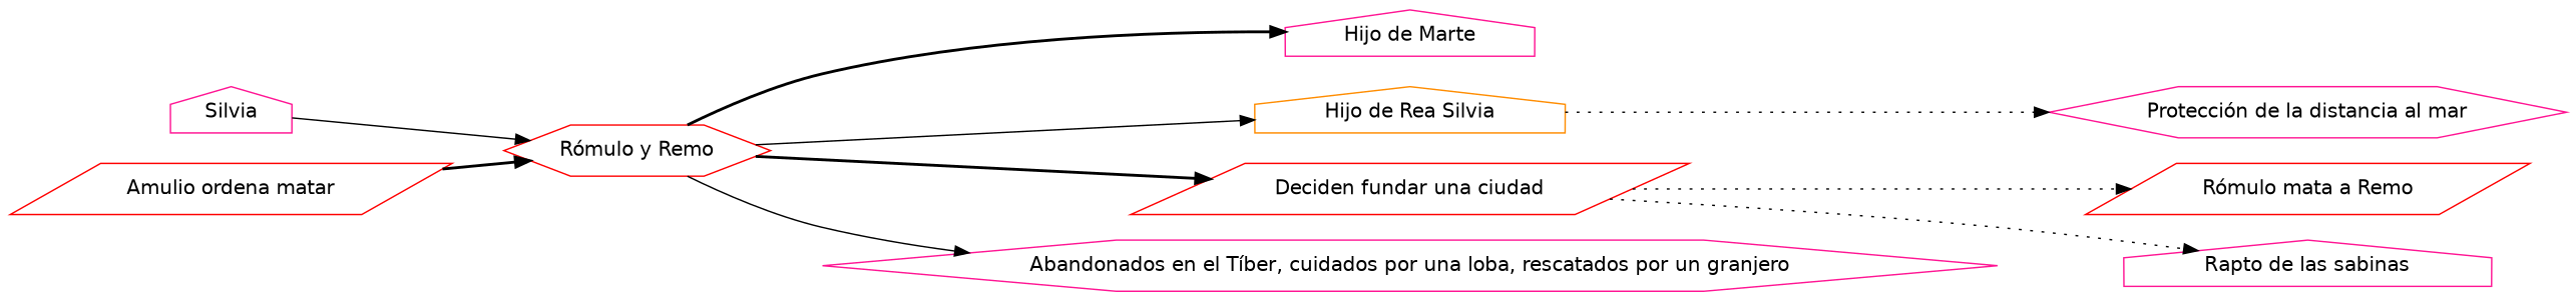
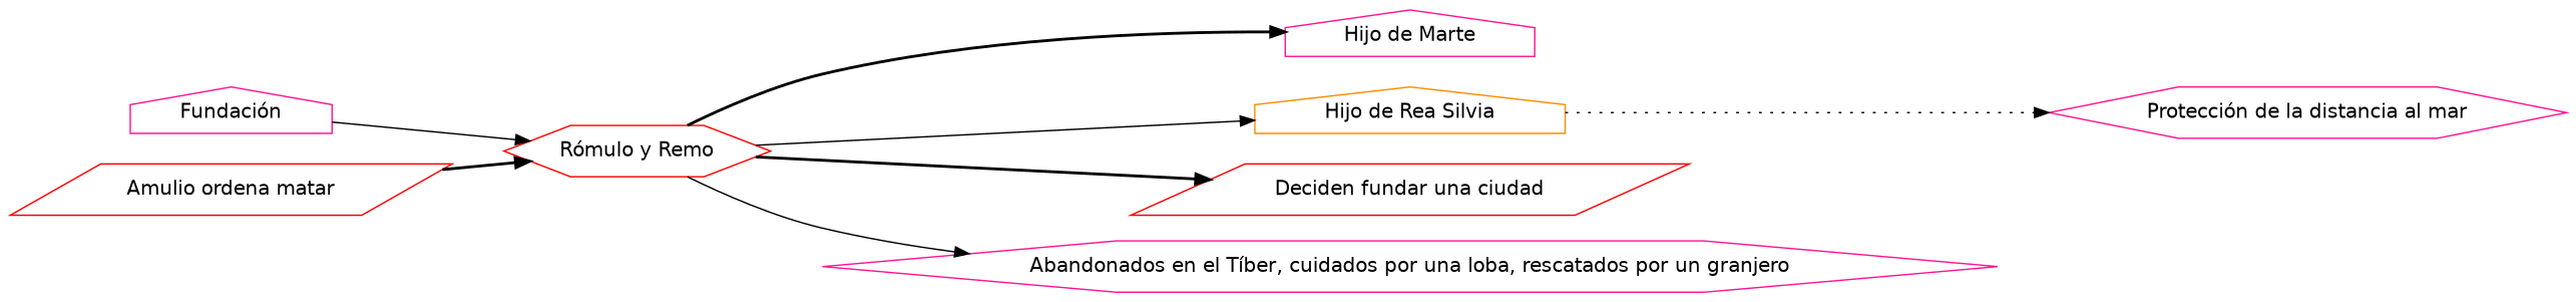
  digraph {
    fontname="DejaVu Sans"
    rankdir=LR
    node [color=deeppink fontname="DejaVu Sans" shape=house]
    edge [color=black fontname="DejaVu Sans" style=bold]
    "Rómulo y Remo" [color=red shape=hexagon]
-   "Fundación" [label=Silvia]
+   "Fundación"
    "Hijo de Marte"
    "Hijo de Rea Silvia" [color=darkorange]
    "Deciden fundar una ciudad" [color=red shape=parallelogram]
    "Abandonados en el Tíber, cuidados por una loba, rescatados por un granjero" [shape=hexagon]
    "Protección de la distancia al mar" [shape=hexagon]
    "Amulio ordena matar" [color=red shape=parallelogram]
-   "Rómulo mata a Remo" [color=red shape=parallelogram]
-   "Rapto de las sabinas"
    "Rómulo y Remo" -> "Hijo de Marte"
    "Rómulo y Remo" -> "Hijo de Rea Silvia" [style=solid]
    "Rómulo y Remo" -> "Deciden fundar una ciudad"
    "Rómulo y Remo" -> "Abandonados en el Tíber, cuidados por una loba, rescatados por un granjero" [style=solid]
    "Fundación" -> "Rómulo y Remo" [style=solid]
    "Hijo de Rea Silvia" -> "Protección de la distancia al mar" [style=dotted]
-   "Deciden fundar una ciudad" -> "Rómulo mata a Remo" [style=dotted]
-   "Deciden fundar una ciudad" -> "Rapto de las sabinas" [style=dotted]
    "Amulio ordena matar" -> "Rómulo y Remo"
  }
